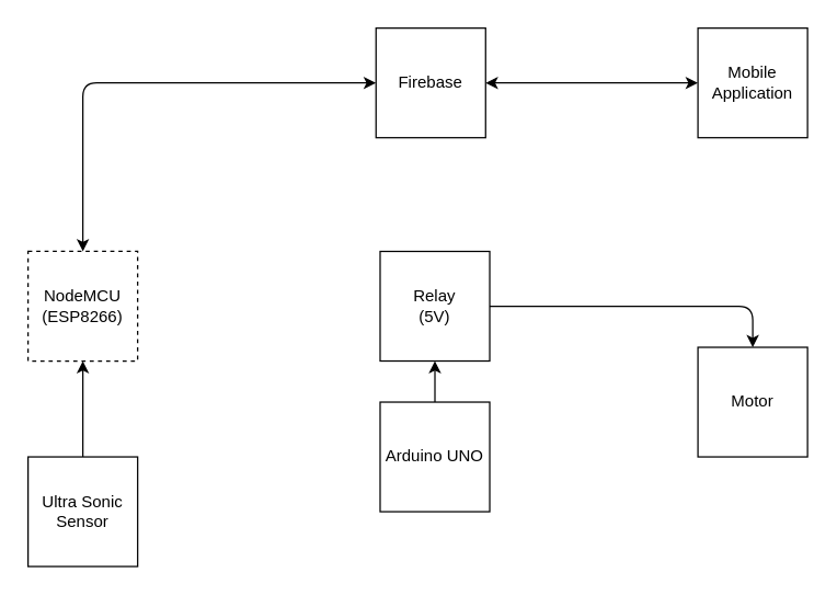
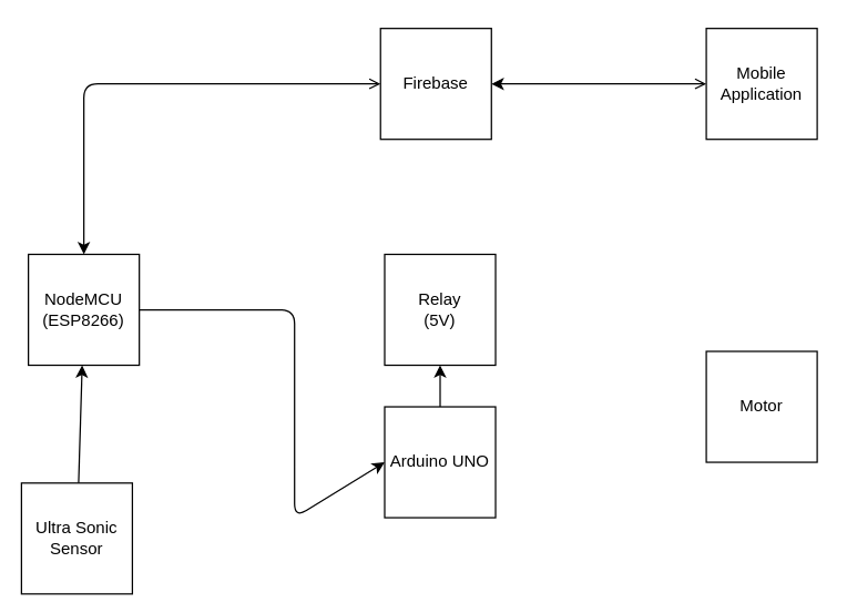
  <mxCell id="0" />
  <mxCell id="1" parent="0" />
- <mxCell id="3" value="NodeMCU&lt;br&gt;(ESP8266)" style="whiteSpace=wrap;html=1;aspect=fixed;dashed=1;" vertex="1" parent="1"><mxGeometry x="20" y="183" width="80" height="80" as="geometry" /></mxCell>
+ <mxCell id="2" style="edgeStyle=none;html=1;exitX=1;exitY=0.5;exitDx=0;exitDy=0;entryX=0;entryY=0.5;entryDx=0;entryDy=0;" edge="1" parent="1" source="3" target="9"><mxGeometry relative="1" as="geometry"><Array as="points"><mxPoint x="212" y="223" /><mxPoint x="212" y="263" /><mxPoint x="212" y="373" /></Array></mxGeometry></mxCell>
+ <mxCell id="3" value="NodeMCU&lt;br&gt;(ESP8266)" style="whiteSpace=wrap;html=1;aspect=fixed;" vertex="1" parent="1"><mxGeometry x="20" y="183" width="80" height="80" as="geometry" /></mxCell>
  <mxCell id="4" value="" style="edgeStyle=none;html=1;" edge="1" parent="1" source="5" target="3"><mxGeometry relative="1" as="geometry" /></mxCell>
- <mxCell id="5" value="Ultra Sonic Sensor" style="whiteSpace=wrap;html=1;aspect=fixed;" vertex="1" parent="1"><mxGeometry x="20" y="333" width="80" height="80" as="geometry" /></mxCell>
- <mxCell id="6" style="edgeStyle=none;html=1;entryX=0.5;entryY=0;entryDx=0;entryDy=0;" edge="1" parent="1" source="7" target="10"><mxGeometry relative="1" as="geometry"><Array as="points"><mxPoint x="549" y="223" /></Array></mxGeometry></mxCell>
+ <mxCell id="5" value="Ultra Sonic Sensor" style="whiteSpace=wrap;html=1;aspect=fixed;" vertex="1" parent="1"><mxGeometry x="15" y="348" width="80" height="80" as="geometry" /></mxCell>
  <mxCell id="7" value="Relay&lt;br&gt;(5V)" style="whiteSpace=wrap;html=1;aspect=fixed;" vertex="1" parent="1"><mxGeometry x="277" y="183" width="80" height="80" as="geometry" /></mxCell>
  <mxCell id="8" value="" style="edgeStyle=none;html=1;" edge="1" parent="1" source="9" target="7"><mxGeometry relative="1" as="geometry" /></mxCell>
  <mxCell id="9" value="Arduino UNO" style="whiteSpace=wrap;html=1;aspect=fixed;" vertex="1" parent="1"><mxGeometry x="277" y="293" width="80" height="80" as="geometry" /></mxCell>
  <mxCell id="10" value="Motor" style="whiteSpace=wrap;html=1;aspect=fixed;" vertex="1" parent="1"><mxGeometry x="509" y="253" width="80" height="80" as="geometry" /></mxCell>
  <mxCell id="11" value="Firebase" style="whiteSpace=wrap;html=1;aspect=fixed;" vertex="1" parent="1"><mxGeometry x="274" y="20" width="80" height="80" as="geometry" /></mxCell>
  <mxCell id="12" value="Mobile Application" style="whiteSpace=wrap;html=1;aspect=fixed;" vertex="1" parent="1"><mxGeometry x="509" y="20" width="80" height="80" as="geometry" /></mxCell>
- <mxCell id="13" value="" style="endArrow=classic;startArrow=classic;html=1;entryX=0;entryY=0.5;entryDx=0;entryDy=0;exitX=0.5;exitY=0;exitDx=0;exitDy=0;" edge="1" parent="1" source="3" target="11"><mxGeometry width="50" height="50" relative="1" as="geometry"><mxPoint x="282" y="200" as="sourcePoint" /><mxPoint x="332" y="150" as="targetPoint" /><Array as="points"><mxPoint x="60" y="60" /></Array></mxGeometry></mxCell>
- <mxCell id="14" value="" style="endArrow=classic;startArrow=classic;html=1;entryX=0;entryY=0.5;entryDx=0;entryDy=0;exitX=1;exitY=0.5;exitDx=0;exitDy=0;" edge="1" parent="1" source="11" target="12"><mxGeometry width="50" height="50" relative="1" as="geometry"><mxPoint x="282" y="200" as="sourcePoint" /><mxPoint x="332" y="150" as="targetPoint" /></mxGeometry></mxCell>
+ <mxCell id="13" value="" style="endArrow=open;startArrow=classic;html=1;entryX=0;entryY=0.5;entryDx=0;entryDy=0;exitX=0.5;exitY=0;exitDx=0;exitDy=0;" edge="1" parent="1" source="3" target="11"><mxGeometry width="50" height="50" relative="1" as="geometry"><mxPoint x="282" y="200" as="sourcePoint" /><mxPoint x="332" y="150" as="targetPoint" /><Array as="points"><mxPoint x="60" y="60" /></Array></mxGeometry></mxCell>
+ <mxCell id="14" value="" style="endArrow=open;startArrow=classic;html=1;entryX=0;entryY=0.5;entryDx=0;entryDy=0;exitX=1;exitY=0.5;exitDx=0;exitDy=0;" edge="1" parent="1" source="11" target="12"><mxGeometry width="50" height="50" relative="1" as="geometry"><mxPoint x="282" y="200" as="sourcePoint" /><mxPoint x="332" y="150" as="targetPoint" /></mxGeometry></mxCell>
